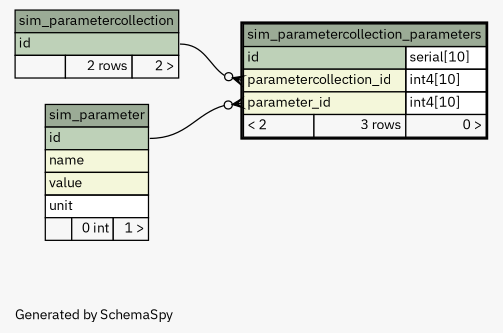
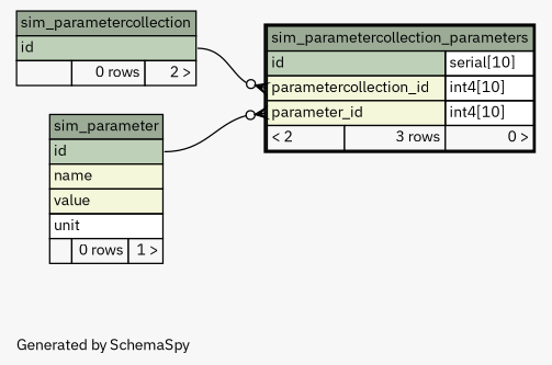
  digraph {
    bgcolor="#f7f7f7"
    fontname="IBM Plex Sans"
    fontsize=11
    label="\nGenerated by SchemaSpy"
    labeljust=l
    nodesep=0.18
    rankdir=RL
    ranksep=0.46
    node [fontname="IBM Plex Sans" fontsize=11 shape=plaintext]
    edge [arrowhead=none arrowsize=0.8 arrowtail=crowodot dir=back fontname="IBM Plex Sans" headport="id:e"]
    n1 [label=<     <TABLE BORDER="2" CELLBORDER="1" CELLSPACING="0" BGCOLOR="#ffffff">       <TR><TD COLSPAN="3" BGCOLOR="#9bab96" ALIGN="CENTER">sim_parametercollection_parameters</TD></TR>       <TR><TD PORT="id" COLSPAN="2" BGCOLOR="#bed1b8" ALIGN="LEFT">id</TD><TD PORT="id.type" ALIGN="LEFT">serial[10]</TD></TR>       <TR><TD PORT="parametercollection_id" COLSPAN="2" BGCOLOR="#f4f7da" ALIGN="LEFT">parametercollection_id</TD><TD PORT="parametercollection_id.type" ALIGN="LEFT">int4[10]</TD></TR>       <TR><TD PORT="parameter_id" COLSPAN="2" BGCOLOR="#f4f7da" ALIGN="LEFT">parameter_id</TD><TD PORT="parameter_id.type" ALIGN="LEFT">int4[10]</TD></TR>       <TR><TD ALIGN="LEFT" BGCOLOR="#f7f7f7">&lt; 2</TD><TD ALIGN="RIGHT" BGCOLOR="#f7f7f7">3 rows</TD><TD ALIGN="RIGHT" BGCOLOR="#f7f7f7">0 &gt;</TD></TR>     </TABLE>>]
-   n2 [label=<     <TABLE BORDER="0" CELLBORDER="1" CELLSPACING="0" BGCOLOR="#ffffff">       <TR><TD COLSPAN="3" BGCOLOR="#9bab96" ALIGN="CENTER">sim_parameter</TD></TR>       <TR><TD PORT="id" COLSPAN="3" BGCOLOR="#bed1b8" ALIGN="LEFT">id</TD></TR>       <TR><TD PORT="name" COLSPAN="3" BGCOLOR="#f4f7da" ALIGN="LEFT">name</TD></TR>       <TR><TD PORT="value" COLSPAN="3" BGCOLOR="#f4f7da" ALIGN="LEFT">value</TD></TR>       <TR><TD PORT="unit" COLSPAN="3" ALIGN="LEFT">unit</TD></TR>       <TR><TD ALIGN="LEFT" BGCOLOR="#f7f7f7">  </TD><TD ALIGN="RIGHT" BGCOLOR="#f7f7f7">0 int</TD><TD ALIGN="RIGHT" BGCOLOR="#f7f7f7">1 &gt;</TD></TR>     </TABLE>>]
-   n3 [label=<     <TABLE BORDER="0" CELLBORDER="1" CELLSPACING="0" BGCOLOR="#ffffff">       <TR><TD COLSPAN="3" BGCOLOR="#9bab96" ALIGN="CENTER">sim_parametercollection</TD></TR>       <TR><TD PORT="id" COLSPAN="3" BGCOLOR="#bed1b8" ALIGN="LEFT">id</TD></TR>       <TR><TD ALIGN="LEFT" BGCOLOR="#f7f7f7">  </TD><TD ALIGN="RIGHT" BGCOLOR="#f7f7f7">2 rows</TD><TD ALIGN="RIGHT" BGCOLOR="#f7f7f7">2 &gt;</TD></TR>     </TABLE>>]
+   n2 [label=<     <TABLE BORDER="0" CELLBORDER="1" CELLSPACING="0" BGCOLOR="#ffffff">       <TR><TD COLSPAN="3" BGCOLOR="#9bab96" ALIGN="CENTER">sim_parameter</TD></TR>       <TR><TD PORT="id" COLSPAN="3" BGCOLOR="#bed1b8" ALIGN="LEFT">id</TD></TR>       <TR><TD PORT="name" COLSPAN="3" BGCOLOR="#f4f7da" ALIGN="LEFT">name</TD></TR>       <TR><TD PORT="value" COLSPAN="3" BGCOLOR="#f4f7da" ALIGN="LEFT">value</TD></TR>       <TR><TD PORT="unit" COLSPAN="3" ALIGN="LEFT">unit</TD></TR>       <TR><TD ALIGN="LEFT" BGCOLOR="#f7f7f7">  </TD><TD ALIGN="RIGHT" BGCOLOR="#f7f7f7">0 rows</TD><TD ALIGN="RIGHT" BGCOLOR="#f7f7f7">1 &gt;</TD></TR>     </TABLE>>]
+   n3 [label=<     <TABLE BORDER="0" CELLBORDER="1" CELLSPACING="0" BGCOLOR="#ffffff">       <TR><TD COLSPAN="3" BGCOLOR="#9bab96" ALIGN="CENTER">sim_parametercollection</TD></TR>       <TR><TD PORT="id" COLSPAN="3" BGCOLOR="#bed1b8" ALIGN="LEFT">id</TD></TR>       <TR><TD ALIGN="LEFT" BGCOLOR="#f7f7f7">  </TD><TD ALIGN="RIGHT" BGCOLOR="#f7f7f7">0 rows</TD><TD ALIGN="RIGHT" BGCOLOR="#f7f7f7">2 &gt;</TD></TR>     </TABLE>>]
    n1 -> n2 [tailport="parameter_id:w"]
    n1 -> n3 [tailport="parametercollection_id:w"]
  }
